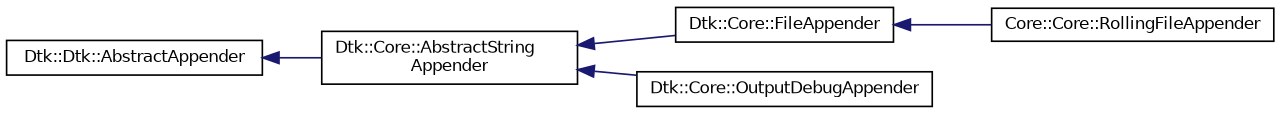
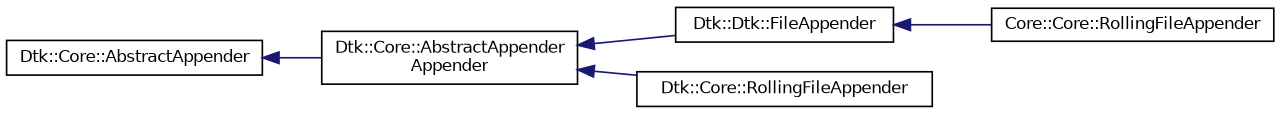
  digraph {
    rankdir=LR
    node [color=black fillcolor=white fontname=Helvetica fontsize=10 shape=record style=filled]
    edge [color=midnightblue dir=back fontname=Helvetica fontsize=10 labelfontname=Helvetica labelfontsize=10 style=solid]
-   n1 [height=0.2 label="Dtk::Dtk::AbstractAppender" width=0.4]
-   n2 [height=0.2 label="Dtk::Core::AbstractString\lAppender" width=0.4]
-   n3 [height=0.2 label="Dtk::Core::FileAppender" width=0.4]
-   n4 [height=0.2 label="Dtk::Core::OutputDebugAppender" width=0.4]
+   n1 [height=0.2 label="Dtk::Core::AbstractAppender" width=0.4]
+   n2 [height=0.2 label="Dtk::Core::AbstractAppender\lAppender" width=0.4]
+   n3 [height=0.2 label="Dtk::Dtk::FileAppender" width=0.4]
+   n4 [height=0.2 label="Dtk::Core::RollingFileAppender" width=0.4]
    n5 [height=0.2 label="Core::Core::RollingFileAppender" width=0.4]
    n1 -> n2
    n2 -> n3
    n2 -> n4
    n3 -> n5
  }
